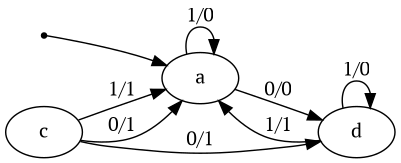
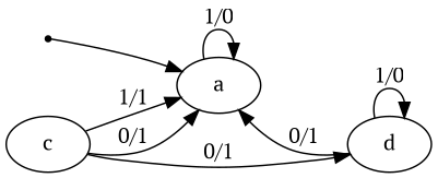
  digraph {
    fontname="PT Serif"
    rankdir=LR
    node [fontname="PT Serif"]
    edge [fontname="PT Serif"]
    INIT [shape=point]
    n2 [label=a]
    n3 [label=d]
    n4 [label=c]
    INIT -> n2
    n2 -> n2 [label="1/0"]
-   n2 -> n3 [label="0/0"]
-   n3 -> n2 [label="1/1"]
+   n3 -> n2 [label="0/1"]
    n3 -> n3 [label="1/0"]
    n4 -> n2 [label="1/1"]
    n4 -> n2 [label="0/1"]
    n4 -> n3 [label="0/1"]
  }
